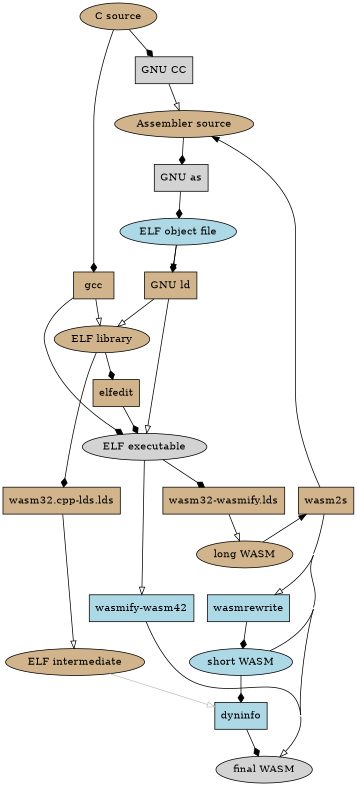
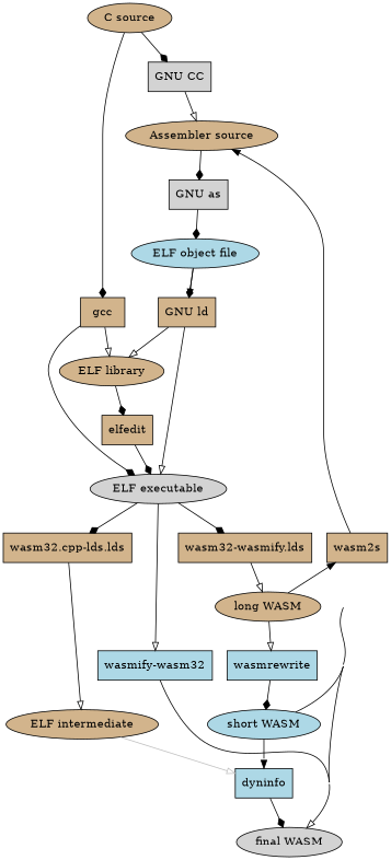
  digraph {
    concentrate=true
    node [fillcolor=tan style=filled shape=box]
    edge [arrowhead=diamond]
    "ELF executable" [fillcolor=lightgrey shape=""]
    gcc
    "ELF library" [shape=""]
    "C source" [shape=""]
    "GNU CC" [fillcolor=lightgrey]
    "Assembler source" [shape=""]
-   "wasmify-wasm32" [fillcolor=lightblue label="wasmify-wasm42"]
+   "wasmify-wasm32" [fillcolor=lightblue]
    "wasm32.cpp-lds.lds"
    "wasm32-wasmify.lds"
    elfedit
    "final WASM" [fillcolor=lightgrey shape=""]
    "ELF intermediate" [shape=""]
    "GNU as" [fillcolor=lightgrey]
    wasm2s
    "ELF object file" [fillcolor=lightblue shape=""]
    "long WASM" [shape=""]
    "short WASM" [fillcolor=lightblue shape=""]
    "GNU ld"
    dyninfo [fillcolor=lightblue]
    wasmrewrite [fillcolor=lightblue]
    "ELF executable" -> "wasmify-wasm32" [arrowhead=onormal]
-   "ELF library" -> "wasm32.cpp-lds.lds"
+   "ELF executable" -> "wasm32.cpp-lds.lds"
    "ELF executable" -> "wasm32-wasmify.lds"
    gcc -> "ELF executable"
    gcc -> "ELF library" [arrowhead=onormal]
    "ELF library" -> elfedit
    "C source" -> gcc
    "C source" -> "GNU CC"
    "GNU CC" -> "Assembler source" [arrowhead=onormal]
    "Assembler source" -> "GNU as"
    "Assembler source" -> wasm2s [dir=back arrowhead=""]
    "wasmify-wasm32" -> "final WASM" [arrowhead=onormal]
    "wasm32.cpp-lds.lds" -> "ELF intermediate" [arrowhead=onormal]
    "wasm32-wasmify.lds" -> "long WASM" [arrowhead=onormal]
    elfedit -> "ELF executable"
    "ELF intermediate" -> dyninfo [arrowhead=onormal color=grey]
    "GNU as" -> "ELF object file"
    wasm2s -> "final WASM" [dir=back arrowhead=""]
    wasm2s -> "long WASM" [dir=back arrowhead=""]
    wasm2s -> "short WASM" [dir=back arrowhead=""]
    "ELF object file" -> "GNU ld"
    "ELF object file" -> "GNU ld" [arrowhead=""]
-   wasm2s -> wasmrewrite [arrowhead=onormal]
-   "short WASM" -> dyninfo
+   "long WASM" -> wasmrewrite [arrowhead=onormal]
+   "short WASM" -> dyninfo [arrowhead=normal]
    "GNU ld" -> "ELF executable" [arrowhead=onormal]
    "GNU ld" -> "ELF library" [arrowhead=onormal]
    dyninfo -> "final WASM"
    wasmrewrite -> "short WASM"
  }
